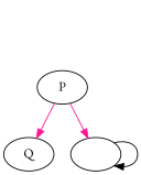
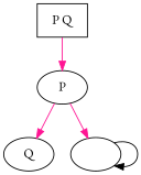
  digraph {
    fontname="EB Garamond"
    node [fontname="EB Garamond"]
    edge [color=deeppink fontname="EB Garamond"]
+   n1 [label=" P Q " shape=box]
    n2 [label=" P "]
    n3 [label=" Q "]
    n4 [label="  "]
+   n1 -> n2
    n2 -> n3
    n2 -> n4
    n4 -> n4 [color=black]
  }
